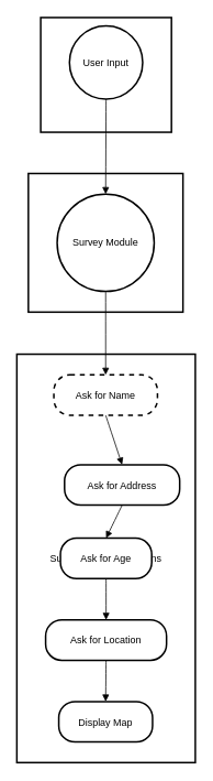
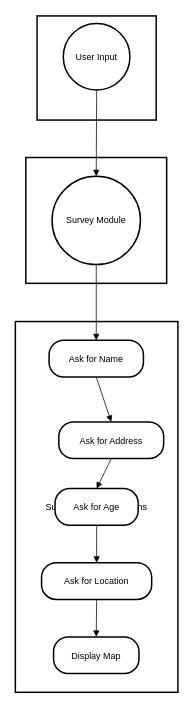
  <mxCell id="0" />
  <mxCell id="1" parent="0" />
  <mxCell id="2" value="Survey Module Functions" style="whiteSpace=wrap;strokeWidth=2;" vertex="1" parent="1"><mxGeometry x="20" y="428" width="217" height="495" as="geometry" /></mxCell>
  <mxCell id="3" value="Module" style="whiteSpace=wrap;strokeWidth=2;" vertex="1" parent="1"><mxGeometry x="34" y="209" width="188" height="168" as="geometry" /></mxCell>
  <mxCell id="4" value="User" style="whiteSpace=wrap;strokeWidth=2;" vertex="1" parent="1"><mxGeometry x="49" y="20" width="159" height="139" as="geometry" /></mxCell>
  <mxCell id="5" value="User Input" style="ellipse;aspect=fixed;strokeWidth=2;whiteSpace=wrap;" vertex="1" parent="1"><mxGeometry x="84" y="30" width="89" height="89" as="geometry" /></mxCell>
  <mxCell id="6" value="Survey Module" style="ellipse;aspect=fixed;strokeWidth=2;whiteSpace=wrap;" vertex="1" parent="1"><mxGeometry x="69" y="234" width="118" height="118" as="geometry" /></mxCell>
- <mxCell id="7" value="Ask for Name" style="rounded=1;arcSize=40;strokeWidth=2;dashed=1;" vertex="1" parent="1"><mxGeometry x="65" y="453" width="126" height="49" as="geometry" /></mxCell>
+ <mxCell id="7" value="Ask for Name" style="rounded=1;arcSize=40;strokeWidth=2" vertex="1" parent="1"><mxGeometry x="65" y="453" width="126" height="49" as="geometry" /></mxCell>
  <mxCell id="8" value="Ask for Address" style="rounded=1;arcSize=40;strokeWidth=2" vertex="1" parent="1"><mxGeometry x="78" y="562" width="140" height="49" as="geometry" /></mxCell>
  <mxCell id="9" value="Ask for Age" style="rounded=1;arcSize=40;strokeWidth=2" vertex="1" parent="1"><mxGeometry x="73" y="651" width="111" height="49" as="geometry" /></mxCell>
  <mxCell id="10" value="Ask for Location" style="rounded=1;arcSize=40;strokeWidth=2" vertex="1" parent="1"><mxGeometry x="55" y="750" width="147" height="49" as="geometry" /></mxCell>
  <mxCell id="11" value="Display Map" style="rounded=1;arcSize=40;strokeWidth=2" vertex="1" parent="1"><mxGeometry x="71" y="849" width="114" height="49" as="geometry" /></mxCell>
  <mxCell id="12" value="" style="curved=1;startArrow=none;endArrow=block;exitX=0.5;exitY=1.01;entryX=0.5;entryY=0;" edge="1" parent="1" source="5" target="6"><mxGeometry relative="1" as="geometry"><Array as="points" /></mxGeometry></mxCell>
  <mxCell id="13" value="" style="curved=1;startArrow=none;endArrow=block;exitX=0.5;exitY=1.01;entryX=0.5;entryY=-0.01;" edge="1" parent="1" source="6" target="7"><mxGeometry relative="1" as="geometry"><Array as="points" /></mxGeometry></mxCell>
  <mxCell id="14" value="" style="curved=1;startArrow=none;endArrow=block;exitX=0.5;exitY=0.99;entryX=0.5;entryY=-0.01;" edge="1" parent="1" source="7" target="8"><mxGeometry relative="1" as="geometry"><Array as="points" /></mxGeometry></mxCell>
  <mxCell id="15" value="" style="curved=1;startArrow=none;endArrow=block;exitX=0.5;exitY=0.99;entryX=0.5;entryY=-0.01;" edge="1" parent="1" source="8" target="9"><mxGeometry relative="1" as="geometry"><Array as="points" /></mxGeometry></mxCell>
  <mxCell id="16" value="" style="curved=1;startArrow=none;endArrow=block;exitX=0.5;exitY=0.99;entryX=0.5;entryY=-0.01;" edge="1" parent="1" source="9" target="10"><mxGeometry relative="1" as="geometry"><Array as="points" /></mxGeometry></mxCell>
  <mxCell id="17" value="" style="curved=1;startArrow=none;endArrow=block;exitX=0.5;exitY=0.99;entryX=0.5;entryY=-0.01;" edge="1" parent="1" source="10" target="11"><mxGeometry relative="1" as="geometry"><Array as="points" /></mxGeometry></mxCell>
